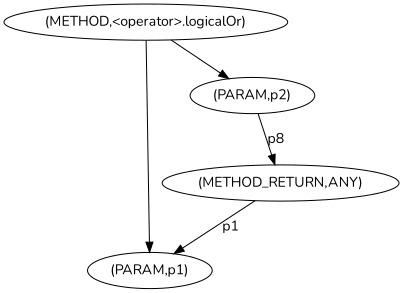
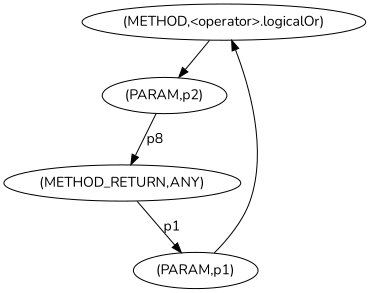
  digraph {
    fontname=Nunito
    node [fontname=Nunito]
    edge [fontname=Nunito]
    n1 [label=<(METHOD,&lt;operator&gt;.logicalOr)>]
    n2 [label=<(PARAM,p1)>]
    n3 [label=<(PARAM,p2)>]
    n4 [label=<(METHOD_RETURN,ANY)>]
-   n1 -> n2
+   n2 -> n1
    n1 -> n3
    n3 -> n4 [label=p8]
    n4 -> n2 [label=p1]
  }
